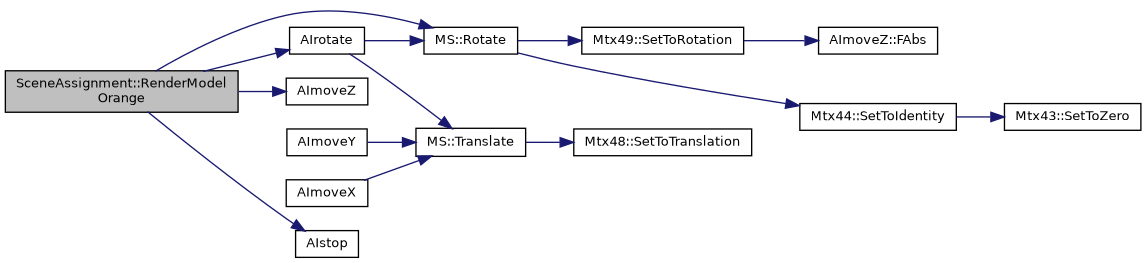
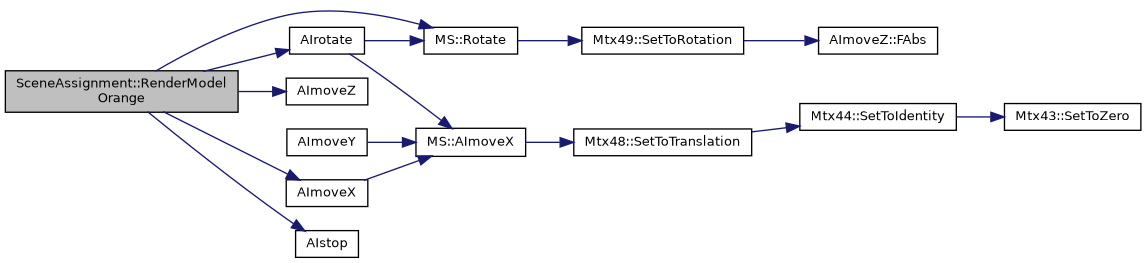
  digraph {
    rankdir=LR
    node [color=black fontname=Helvetica fontsize=10 shape=record]
    edge [color=midnightblue fontname=Helvetica fontsize=10 labelfontname=Helvetica labelfontsize=10 style=solid]
    n1 [fillcolor=grey75 fontcolor=black height=0.2 label="SceneAssignment::RenderModel\lOrange" style=filled width=0.4]
    n2 [height=0.2 label=AImoveX width=0.4]
    n3 [height=0.2 label=AImoveZ width=0.4]
    n4 [height=0.2 label=AIrotate width=0.4]
    n5 [height=0.2 label=AIstop width=0.4]
    n6 [height=0.2 label="MS::Rotate" width=0.4]
-   n7 [height=0.2 label="MS::Translate" width=0.4]
+   n7 [height=0.2 label="MS::AImoveX" width=0.4]
    n8 [height=0.2 label=AImoveY width=0.4]
    n9 [height=0.2 label="Mtx48::SetToTranslation" width=0.4]
    n10 [height=0.2 label="Mtx44::SetToIdentity" width=0.4]
    n11 [height=0.2 label="Mtx43::SetToZero" width=0.4]
    n12 [height=0.2 label="Mtx49::SetToRotation" width=0.4]
    n13 [height=0.2 label="AImoveZ::FAbs" width=0.4]
+   n1 -> n2
    n1 -> n3
    n1 -> n4
    n1 -> n5
    n1 -> n6
    n2 -> n7
    n4 -> n6
    n4 -> n7
    n6 -> n12
    n7 -> n9
    n8 -> n7
-   n6 -> n10
+   n9 -> n10
    n10 -> n11
    n12 -> n13
  }
